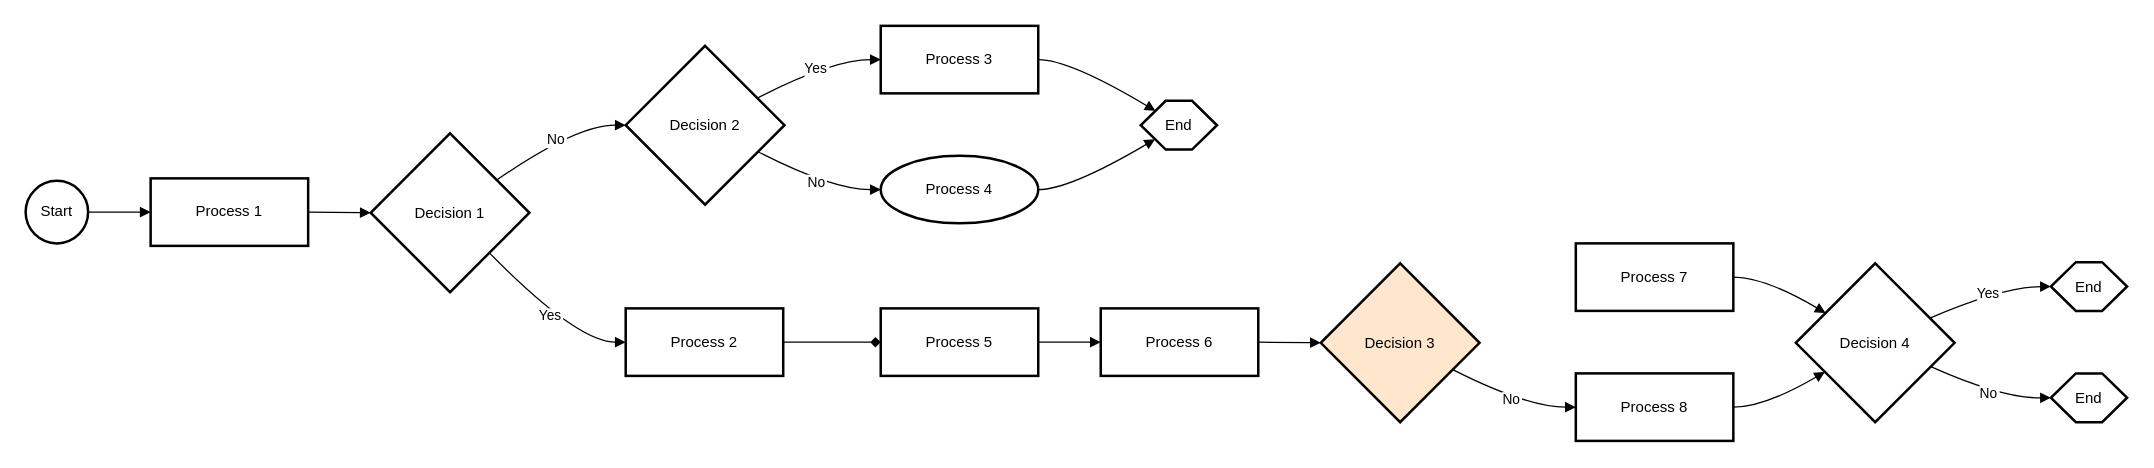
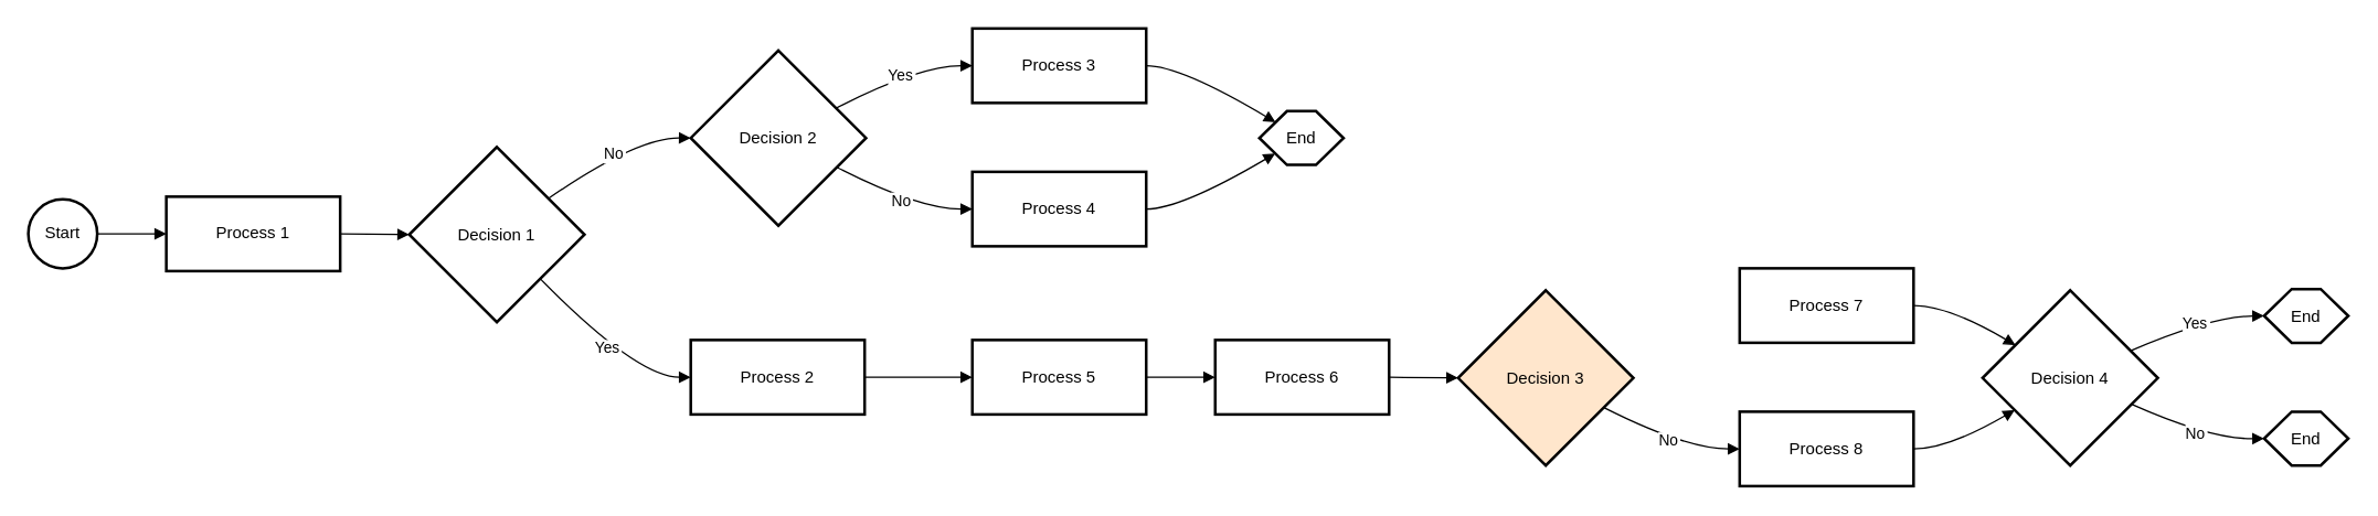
  <mxCell id="0" />
  <mxCell id="1" parent="0" />
  <mxCell id="2" value="Start" style="ellipse;aspect=fixed;strokeWidth=2;whiteSpace=wrap;" vertex="1" parent="1"><mxGeometry x="20" y="144" width="50" height="50" as="geometry" /></mxCell>
  <mxCell id="3" value="Process 1" style="whiteSpace=wrap;strokeWidth=2;" vertex="1" parent="1"><mxGeometry x="120" y="142" width="126" height="54" as="geometry" /></mxCell>
  <mxCell id="4" value="Decision 1" style="rhombus;strokeWidth=2;whiteSpace=wrap;" vertex="1" parent="1"><mxGeometry x="296" y="106" width="127" height="127" as="geometry" /></mxCell>
  <mxCell id="5" value="Process 2" style="whiteSpace=wrap;strokeWidth=2;" vertex="1" parent="1"><mxGeometry x="500" y="246" width="126" height="54" as="geometry" /></mxCell>
  <mxCell id="6" value="Decision 2" style="rhombus;strokeWidth=2;whiteSpace=wrap;" vertex="1" parent="1"><mxGeometry x="500" y="36" width="127" height="127" as="geometry" /></mxCell>
  <mxCell id="7" value="Process 3" style="whiteSpace=wrap;strokeWidth=2;" vertex="1" parent="1"><mxGeometry x="704" y="20" width="126" height="54" as="geometry" /></mxCell>
- <mxCell id="8" value="Process 4" style="ellipse;whiteSpace=wrap;strokeWidth=2;" vertex="1" parent="1"><mxGeometry x="704" y="124" width="126" height="54" as="geometry" /></mxCell>
+ <mxCell id="8" value="Process 4" style="whiteSpace=wrap;strokeWidth=2;" vertex="1" parent="1"><mxGeometry x="704" y="124" width="126" height="54" as="geometry" /></mxCell>
  <mxCell id="9" value="End" style="shape=hexagon;perimeter=hexagonPerimeter2;fixedSize=1;strokeWidth=2;whiteSpace=wrap;" vertex="1" parent="1"><mxGeometry x="912" y="80" width="61" height="39" as="geometry" /></mxCell>
  <mxCell id="10" value="Process 5" style="whiteSpace=wrap;strokeWidth=2;" vertex="1" parent="1"><mxGeometry x="704" y="246" width="126" height="54" as="geometry" /></mxCell>
  <mxCell id="11" value="Process 6" style="whiteSpace=wrap;strokeWidth=2;" vertex="1" parent="1"><mxGeometry x="880" y="246" width="126" height="54" as="geometry" /></mxCell>
  <mxCell id="12" value="Decision 3" style="rhombus;strokeWidth=2;whiteSpace=wrap;fillColor=#ffe6cc;" vertex="1" parent="1"><mxGeometry x="1056" y="210" width="127" height="127" as="geometry" /></mxCell>
  <mxCell id="13" value="Process 7" style="whiteSpace=wrap;strokeWidth=2;" vertex="1" parent="1"><mxGeometry x="1260" y="194" width="126" height="54" as="geometry" /></mxCell>
  <mxCell id="14" value="Process 8" style="whiteSpace=wrap;strokeWidth=2;" vertex="1" parent="1"><mxGeometry x="1260" y="298" width="126" height="54" as="geometry" /></mxCell>
  <mxCell id="15" value="Decision 4" style="rhombus;strokeWidth=2;whiteSpace=wrap;" vertex="1" parent="1"><mxGeometry x="1436" y="210" width="127" height="127" as="geometry" /></mxCell>
  <mxCell id="16" value="End" style="shape=hexagon;perimeter=hexagonPerimeter2;fixedSize=1;strokeWidth=2;whiteSpace=wrap;" vertex="1" parent="1"><mxGeometry x="1640" y="209" width="61" height="39" as="geometry" /></mxCell>
  <mxCell id="17" value="End" style="shape=hexagon;perimeter=hexagonPerimeter2;fixedSize=1;strokeWidth=2;whiteSpace=wrap;" vertex="1" parent="1"><mxGeometry x="1640" y="298" width="61" height="39" as="geometry" /></mxCell>
  <mxCell id="18" value="" style="curved=1;startArrow=none;endArrow=block;exitX=1;exitY=0.5;entryX=0;entryY=0.5;" edge="1" parent="1" source="2" target="3"><mxGeometry relative="1" as="geometry"><Array as="points" /></mxGeometry></mxCell>
  <mxCell id="19" value="" style="curved=1;startArrow=none;endArrow=block;exitX=1;exitY=0.5;entryX=0;entryY=0.5;" edge="1" parent="1" source="3" target="4"><mxGeometry relative="1" as="geometry"><Array as="points" /></mxGeometry></mxCell>
  <mxCell id="20" value="Yes" style="curved=1;startArrow=none;endArrow=block;exitX=0.99;exitY=1;entryX=0;entryY=0.5;" edge="1" parent="1" source="4" target="5"><mxGeometry relative="1" as="geometry"><Array as="points"><mxPoint x="461" y="273" /></Array></mxGeometry></mxCell>
  <mxCell id="21" value="No" style="curved=1;startArrow=none;endArrow=block;exitX=1;exitY=0.15;entryX=0;entryY=0.5;" edge="1" parent="1" source="4" target="6"><mxGeometry relative="1" as="geometry"><Array as="points"><mxPoint x="461" y="99" /></Array></mxGeometry></mxCell>
  <mxCell id="22" value="Yes" style="curved=1;startArrow=none;endArrow=block;exitX=1;exitY=0.24;entryX=0;entryY=0.5;" edge="1" parent="1" source="6" target="7"><mxGeometry relative="1" as="geometry"><Array as="points"><mxPoint x="665" y="47" /></Array></mxGeometry></mxCell>
  <mxCell id="23" value="No" style="curved=1;startArrow=none;endArrow=block;exitX=1;exitY=0.75;entryX=0;entryY=0.5;" edge="1" parent="1" source="6" target="8"><mxGeometry relative="1" as="geometry"><Array as="points"><mxPoint x="665" y="151" /></Array></mxGeometry></mxCell>
  <mxCell id="24" value="" style="curved=1;startArrow=none;endArrow=block;exitX=1;exitY=0.5;entryX=0.01;entryY=0.03;" edge="1" parent="1" source="7" target="9"><mxGeometry relative="1" as="geometry"><Array as="points"><mxPoint x="855" y="47" /></Array></mxGeometry></mxCell>
  <mxCell id="25" value="" style="curved=1;startArrow=none;endArrow=block;exitX=1;exitY=0.5;entryX=0.01;entryY=0.95;" edge="1" parent="1" source="8" target="9"><mxGeometry relative="1" as="geometry"><Array as="points"><mxPoint x="855" y="151" /></Array></mxGeometry></mxCell>
- <mxCell id="26" value="" style="curved=1;startArrow=none;endArrow=diamond;exitX=1;exitY=0.5;entryX=0;entryY=0.5;" edge="1" parent="1" source="5" target="10"><mxGeometry relative="1" as="geometry"><Array as="points" /></mxGeometry></mxCell>
+ <mxCell id="26" value="" style="curved=1;startArrow=none;endArrow=block;exitX=1;exitY=0.5;entryX=0;entryY=0.5;" edge="1" parent="1" source="5" target="10"><mxGeometry relative="1" as="geometry"><Array as="points" /></mxGeometry></mxCell>
  <mxCell id="27" value="" style="curved=1;startArrow=none;endArrow=block;exitX=1;exitY=0.5;entryX=0;entryY=0.5;" edge="1" parent="1" source="10" target="11"><mxGeometry relative="1" as="geometry"><Array as="points" /></mxGeometry></mxCell>
  <mxCell id="28" value="" style="curved=1;startArrow=none;endArrow=block;exitX=1;exitY=0.5;entryX=0;entryY=0.5;" edge="1" parent="1" source="11" target="12"><mxGeometry relative="1" as="geometry"><Array as="points" /></mxGeometry></mxCell>
  <mxCell id="29" value="No" style="curved=1;startArrow=none;endArrow=block;exitX=0.99;exitY=0.75;entryX=0;entryY=0.5;" edge="1" parent="1" source="12" target="14"><mxGeometry relative="1" as="geometry"><Array as="points"><mxPoint x="1221" y="325" /></Array></mxGeometry></mxCell>
  <mxCell id="30" value="" style="curved=1;startArrow=none;endArrow=block;exitX=1;exitY=0.5;entryX=0;entryY=0.2;" edge="1" parent="1" source="13" target="15"><mxGeometry relative="1" as="geometry"><Array as="points"><mxPoint x="1411" y="221" /></Array></mxGeometry></mxCell>
  <mxCell id="31" value="" style="curved=1;startArrow=none;endArrow=block;exitX=1;exitY=0.5;entryX=0;entryY=0.79;" edge="1" parent="1" source="14" target="15"><mxGeometry relative="1" as="geometry"><Array as="points"><mxPoint x="1411" y="325" /></Array></mxGeometry></mxCell>
  <mxCell id="32" value="Yes" style="curved=1;startArrow=none;endArrow=block;exitX=0.99;exitY=0.28;entryX=-0.01;entryY=0.5;" edge="1" parent="1" source="15" target="16"><mxGeometry relative="1" as="geometry"><Array as="points"><mxPoint x="1601" y="229" /></Array></mxGeometry></mxCell>
  <mxCell id="33" value="No" style="curved=1;startArrow=none;endArrow=block;exitX=0.99;exitY=0.71;entryX=-0.01;entryY=0.5;" edge="1" parent="1" source="15" target="17"><mxGeometry relative="1" as="geometry"><Array as="points"><mxPoint x="1601" y="318" /></Array></mxGeometry></mxCell>
